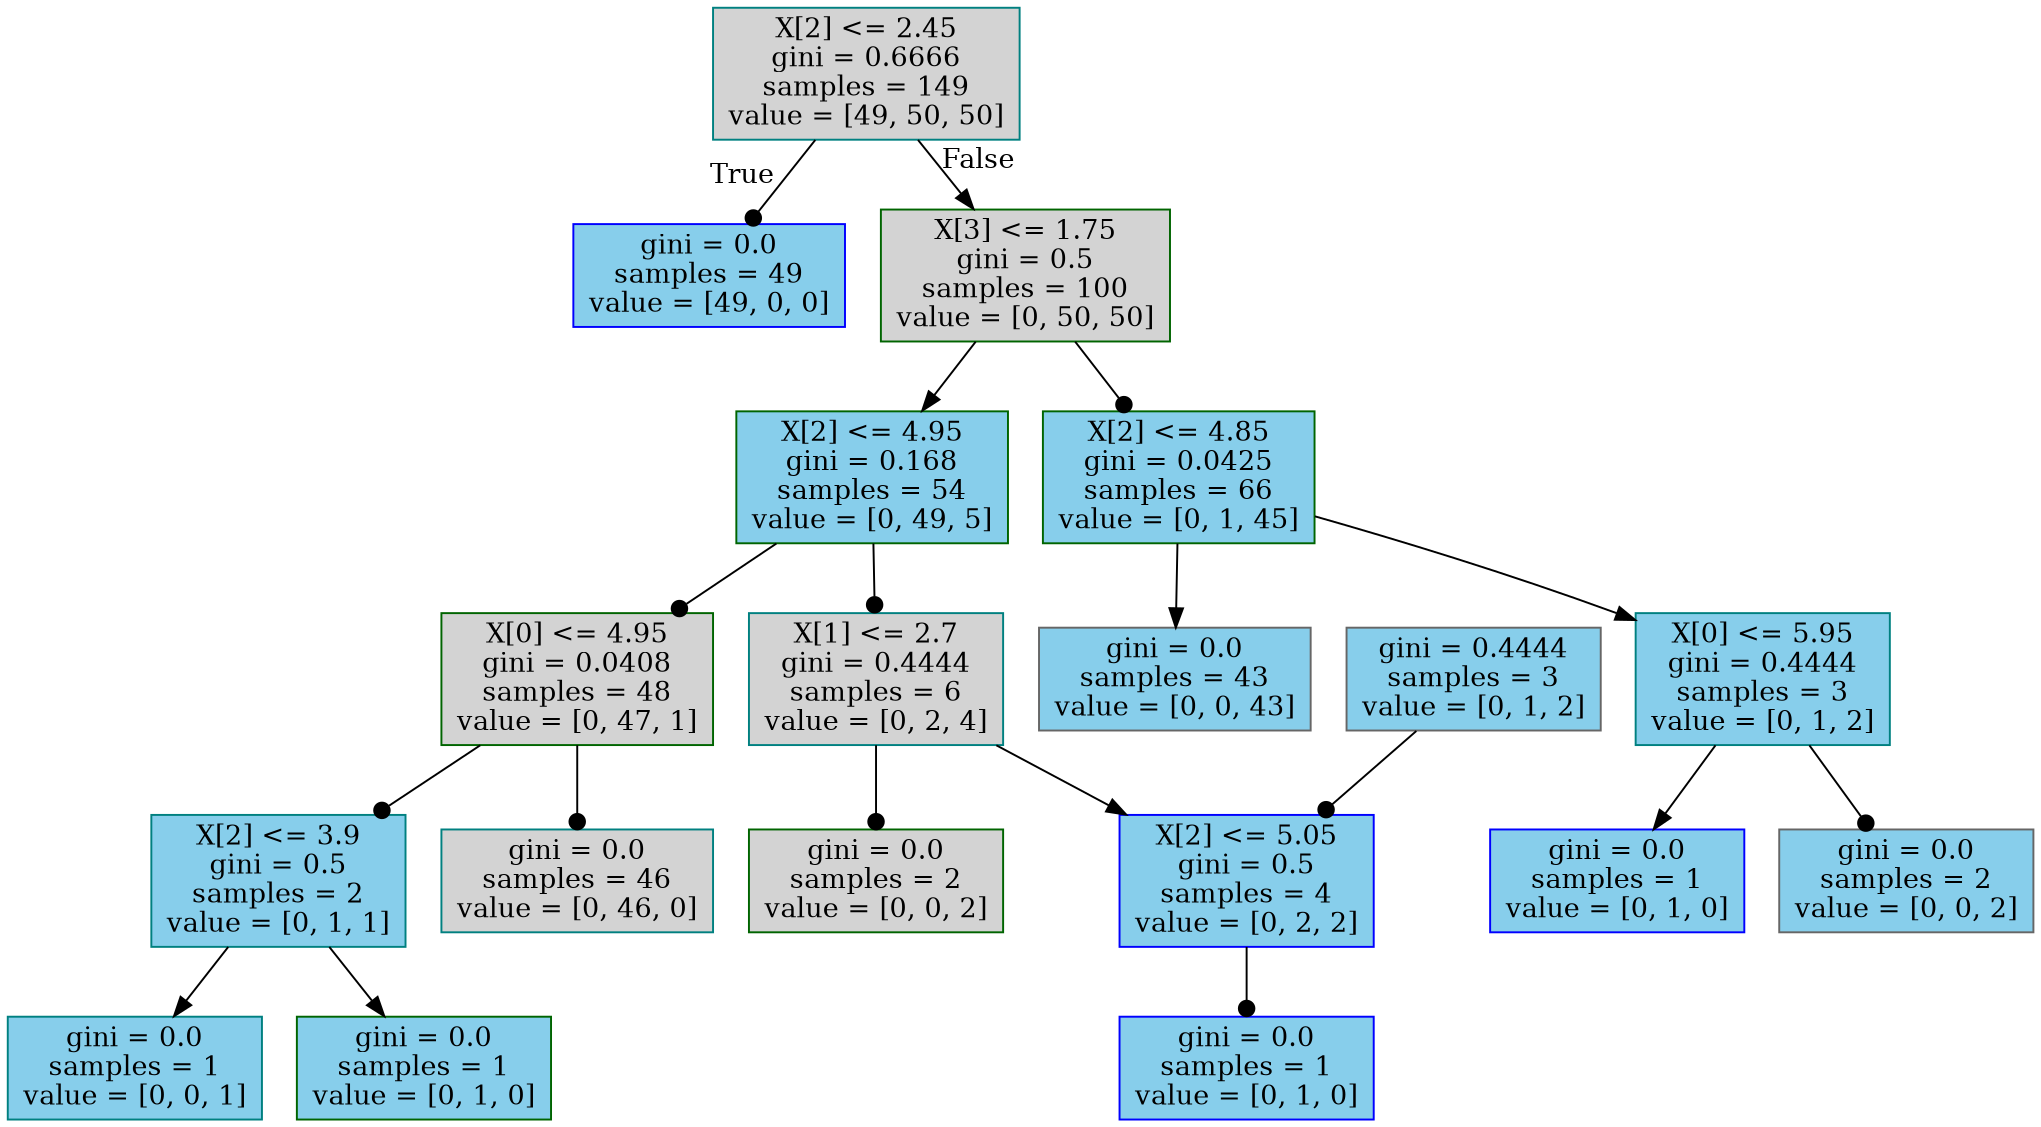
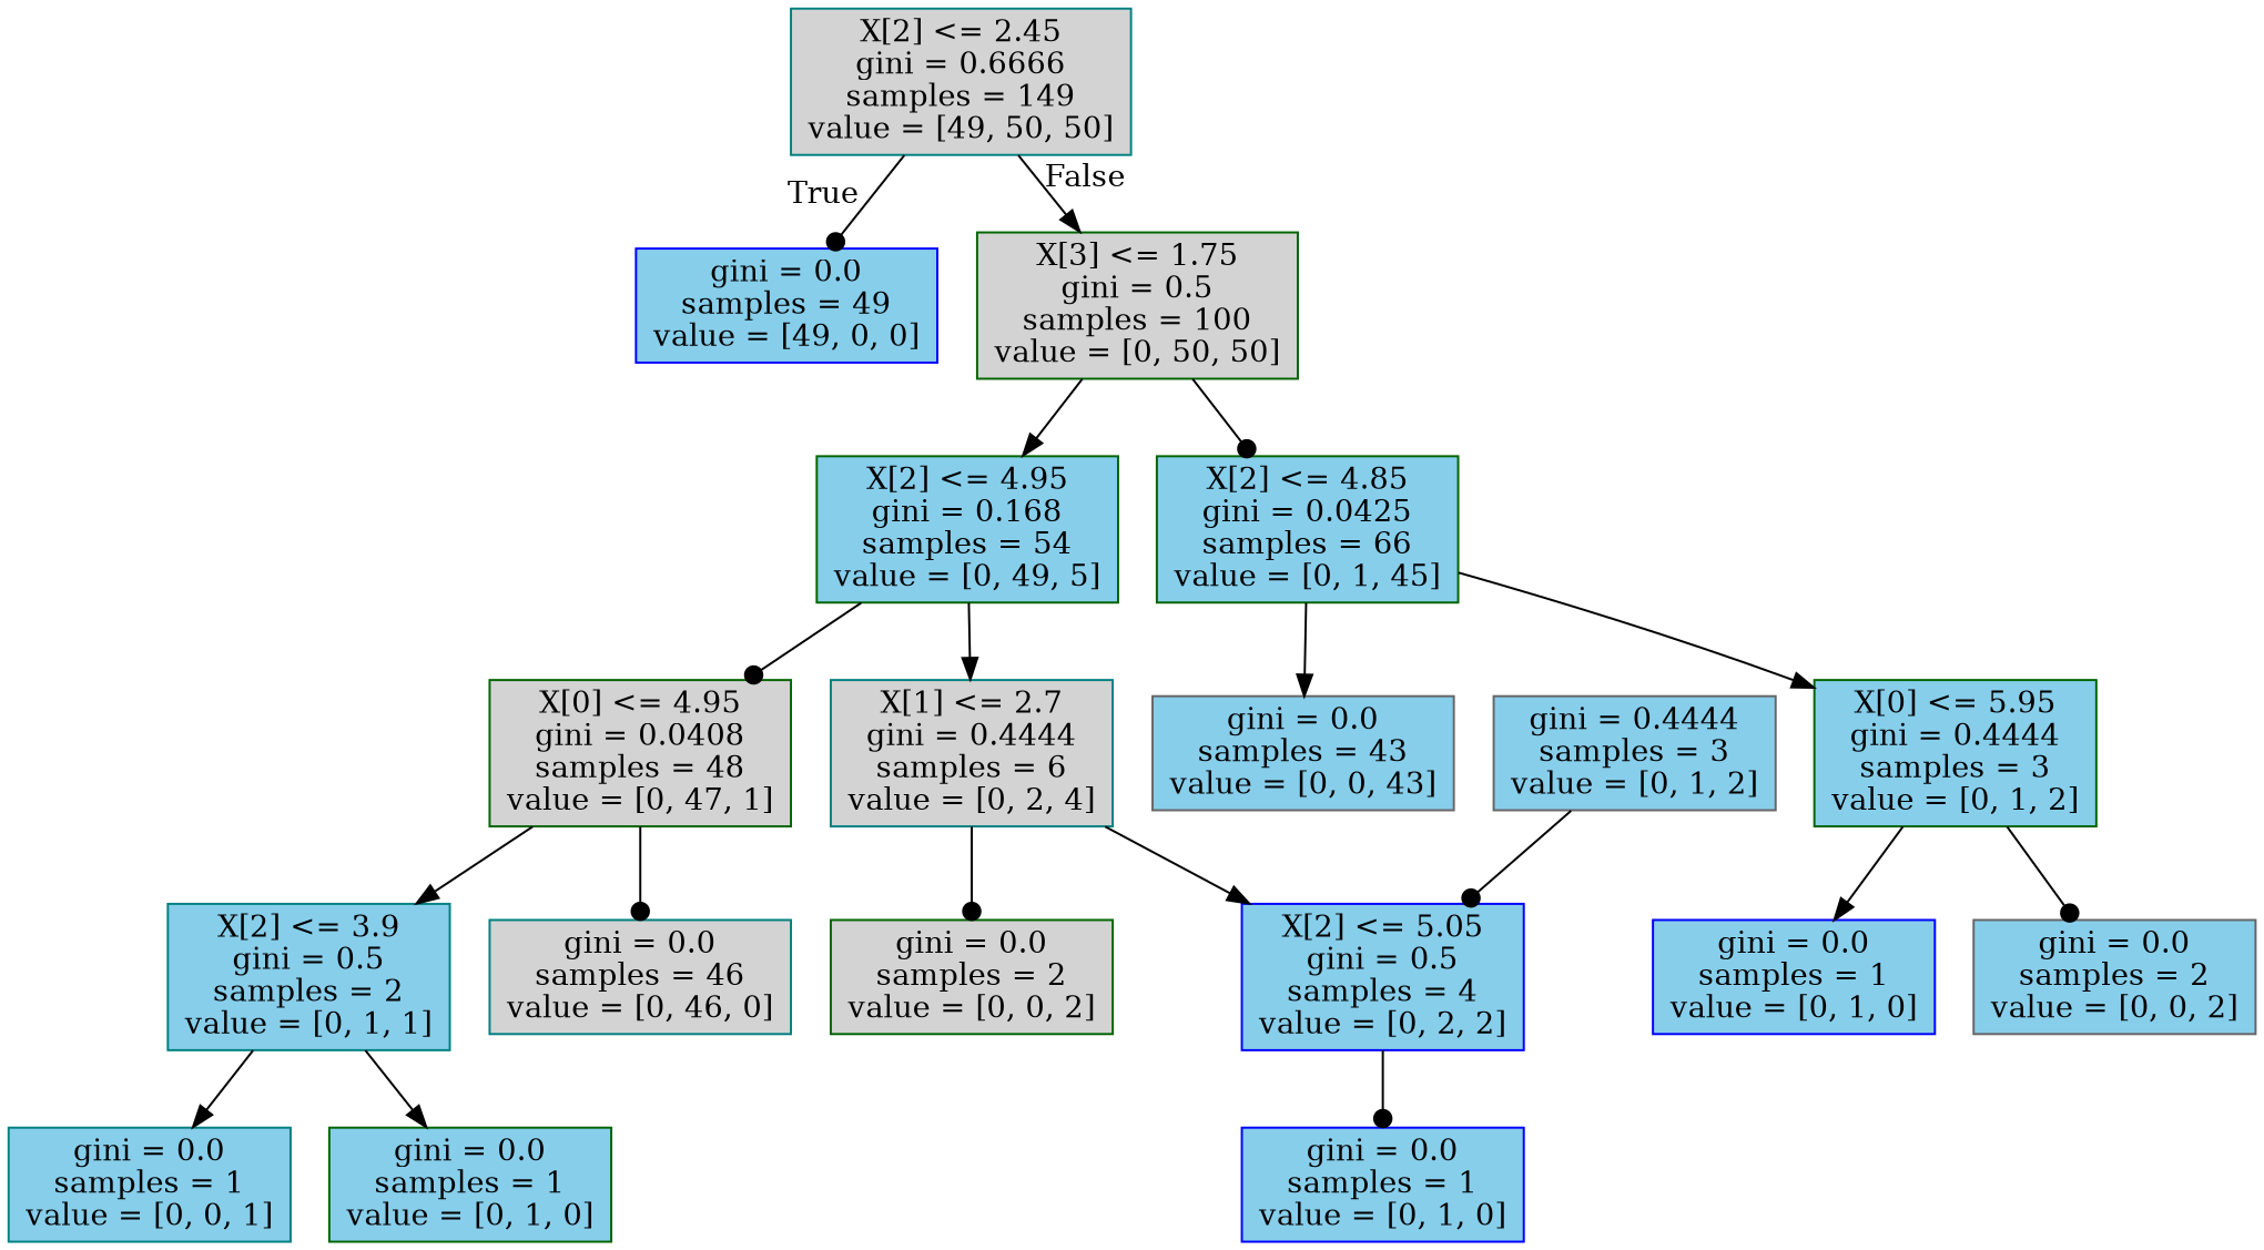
  digraph {
    node [color=teal fillcolor=skyblue shape=box style=filled]
    edge [arrowhead=normal]
    n1 [fillcolor=lightgrey label="X[2] <= 2.45\ngini = 0.6666\nsamples = 149\nvalue = [49, 50, 50]"]
    n2 [color=blue label="gini = 0.0\nsamples = 49\nvalue = [49, 0, 0]"]
    n3 [color=darkgreen fillcolor=lightgrey label="X[3] <= 1.75\ngini = 0.5\nsamples = 100\nvalue = [0, 50, 50]"]
    n4 [color=darkgreen label="X[2] <= 4.95\ngini = 0.168\nsamples = 54\nvalue = [0, 49, 5]"]
    n5 [color=darkgreen label="X[2] <= 4.85\ngini = 0.0425\nsamples = 66\nvalue = [0, 1, 45]"]
    n6 [color=darkgreen fillcolor=lightgrey label="X[0] <= 4.95\ngini = 0.0408\nsamples = 48\nvalue = [0, 47, 1]"]
    n7 [fillcolor=lightgrey label="X[1] <= 2.7\ngini = 0.4444\nsamples = 6\nvalue = [0, 2, 4]"]
-   n8 [label="X[0] <= 5.95\ngini = 0.4444\nsamples = 3\nvalue = [0, 1, 2]"]
+   n8 [color=darkgreen label="X[0] <= 5.95\ngini = 0.4444\nsamples = 3\nvalue = [0, 1, 2]"]
    n9 [color=gray40 label="gini = 0.0\nsamples = 43\nvalue = [0, 0, 43]"]
    n10 [label="X[2] <= 3.9\ngini = 0.5\nsamples = 2\nvalue = [0, 1, 1]"]
    n11 [fillcolor=lightgrey label="gini = 0.0\nsamples = 46\nvalue = [0, 46, 0]"]
    n12 [color=darkgreen fillcolor=lightgrey label="gini = 0.0\nsamples = 2\nvalue = [0, 0, 2]"]
    n13 [color=blue label="X[2] <= 5.05\ngini = 0.5\nsamples = 4\nvalue = [0, 2, 2]"]
    n14 [color=darkgreen label="gini = 0.0\nsamples = 1\nvalue = [0, 1, 0]"]
    n15 [label="gini = 0.0\nsamples = 1\nvalue = [0, 0, 1]"]
    n16 [color=blue label="gini = 0.0\nsamples = 1\nvalue = [0, 1, 0]"]
    n17 [color=gray40 label="gini = 0.4444\nsamples = 3\nvalue = [0, 1, 2]"]
    n18 [color=blue label="gini = 0.0\nsamples = 1\nvalue = [0, 1, 0]"]
    n19 [color=gray40 label="gini = 0.0\nsamples = 2\nvalue = [0, 0, 2]"]
    n1 -> n2 [arrowhead=dot headlabel=True labelangle=45 labeldistance=2.5]
    n1 -> n3 [headlabel=False labelangle=-45 labeldistance=2.5]
    n3 -> n4
    n3 -> n5 [arrowhead=dot]
    n4 -> n6 [arrowhead=dot]
-   n4 -> n7 [arrowhead=dot]
+   n4 -> n7
    n5 -> n8
    n5 -> n9
-   n6 -> n10 [arrowhead=dot]
+   n6 -> n10
    n6 -> n11 [arrowhead=dot]
    n7 -> n12 [arrowhead=dot]
    n7 -> n13
    n8 -> n18
    n8 -> n19 [arrowhead=dot]
    n10 -> n14
    n10 -> n15
    n13 -> n16 [arrowhead=dot]
    n17 -> n13 [arrowhead=dot]
  }
